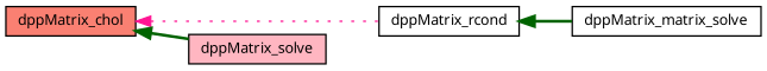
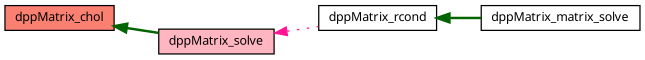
  digraph {
    rankdir=LR
    node [color=black fillcolor=white fontname="FreeSans.ttf" fontsize=10 shape=record style=filled]
    edge [color=darkgreen dir=back fontname="FreeSans.ttf" fontsize=10 labelfontname="FreeSans.ttf" labelfontsize=10 style=bold]
    n1 [fillcolor=salmon fontcolor=black height=0.2 label=dppMatrix_chol width=0.4]
    n2 [height=0.2 label=dppMatrix_rcond width=0.4]
    n3 [fillcolor=lightpink height=0.2 label=dppMatrix_solve width=0.4]
    n4 [height=0.2 label=dppMatrix_matrix_solve width=0.4]
-   n1 -> n2 [color=deeppink style=dotted]
+   n3 -> n2 [color=deeppink style=dotted]
    n1 -> n3
    n2 -> n4
  }
